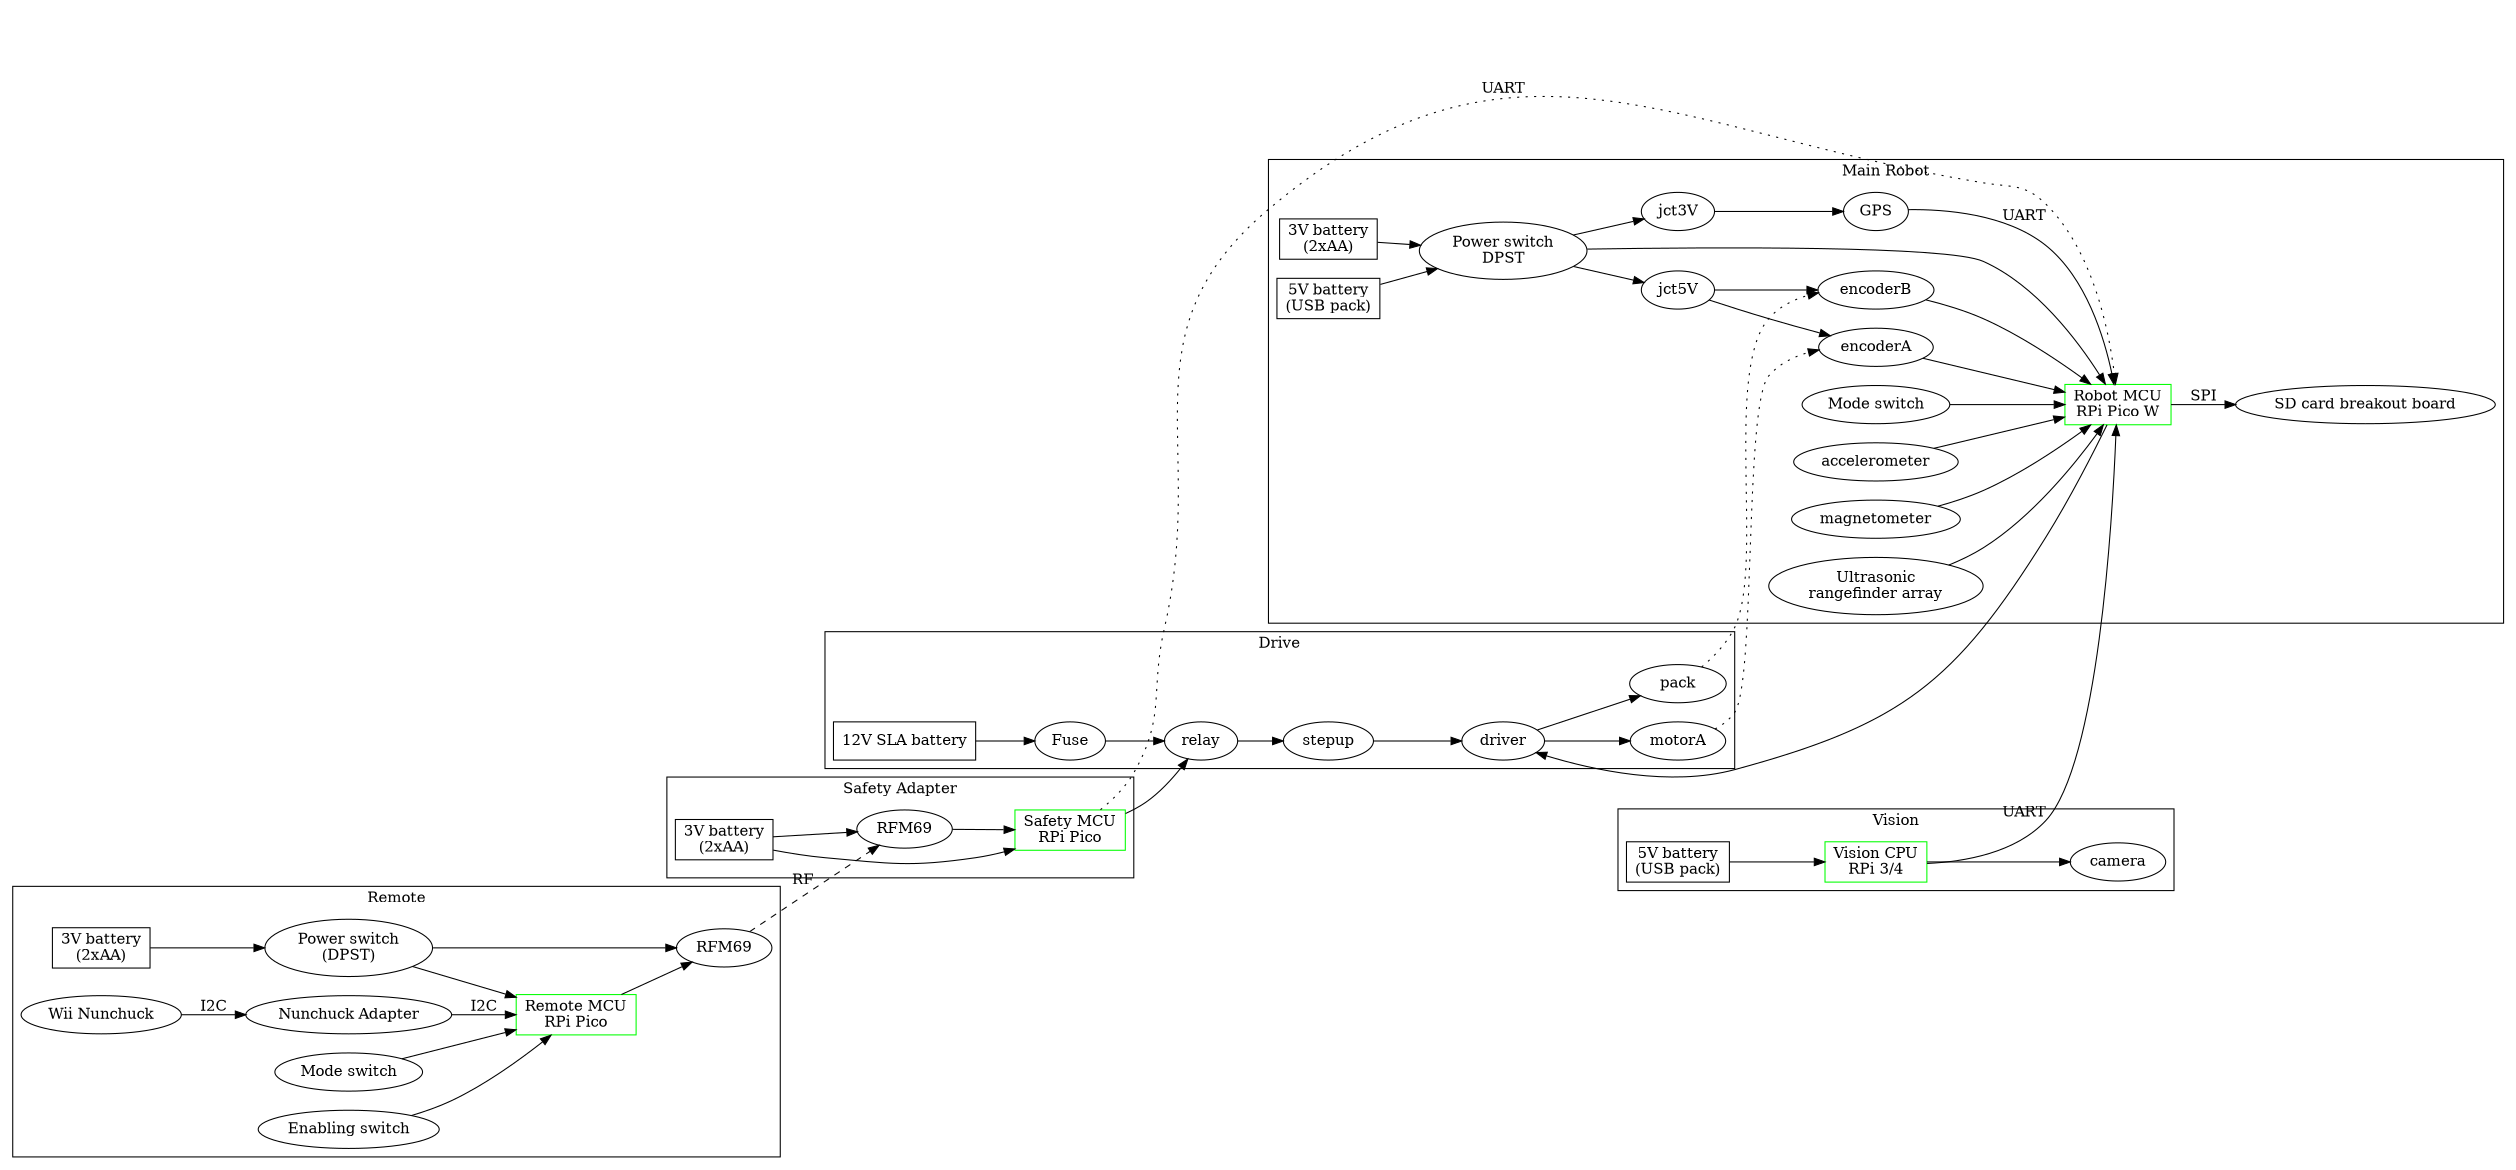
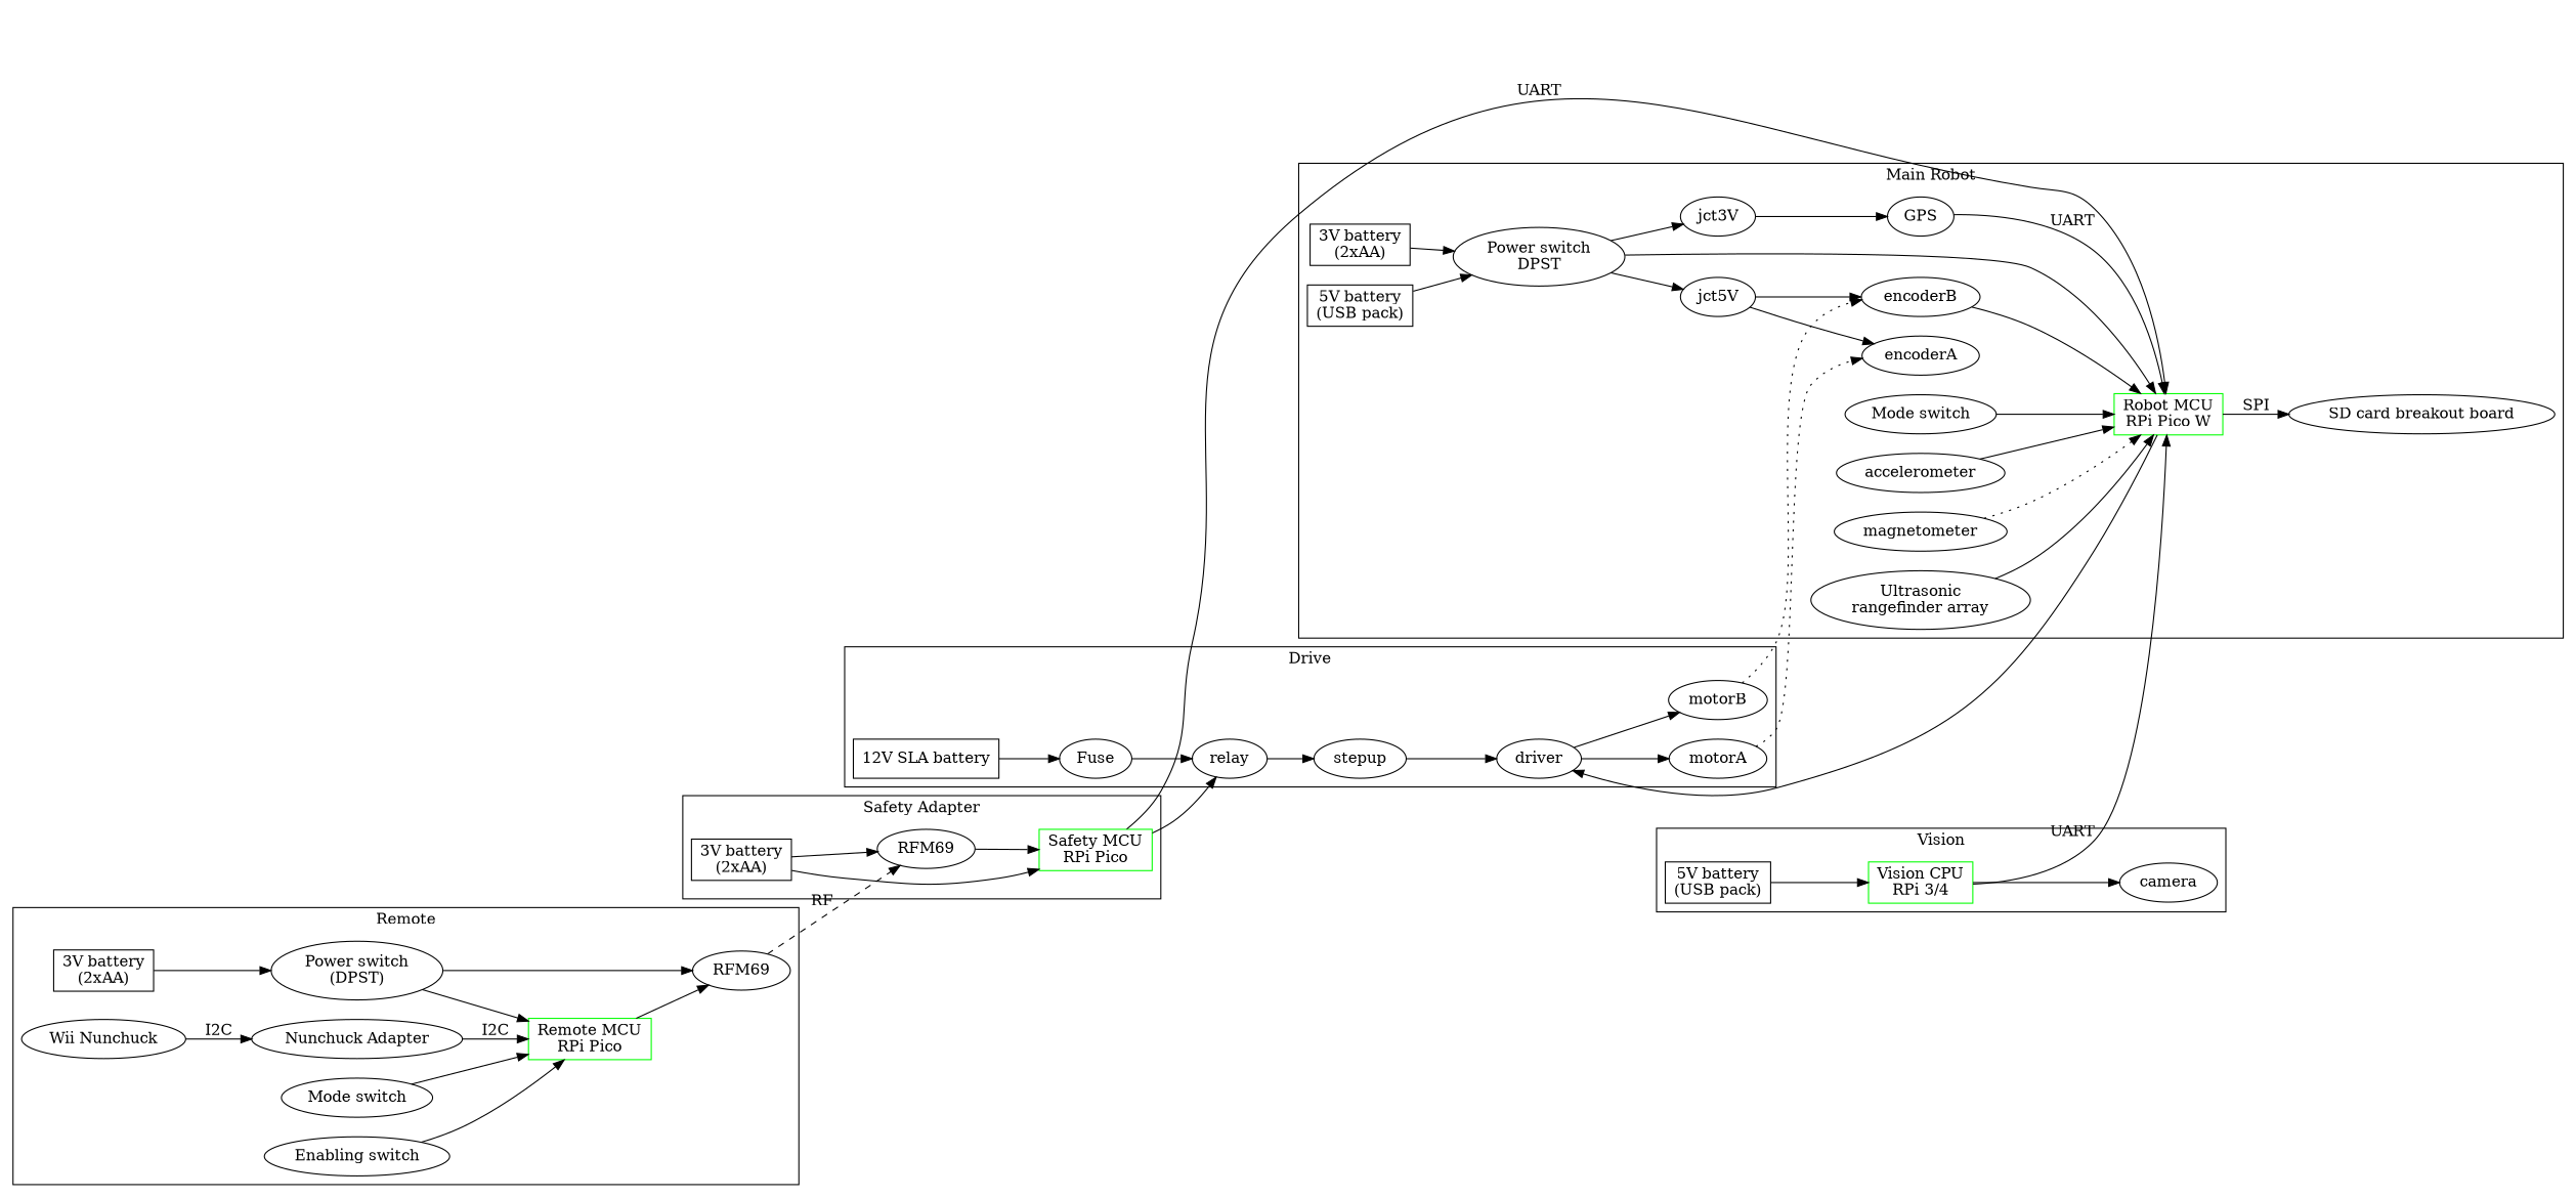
  digraph {
    rankdir=LR
    n1 [fillcolor=red label="3V battery\n(2xAA)" shape=rect]
    n2 [color=green fillcolor=green label="Safety MCU\nRPi Pico" shape=rect]
    n3 [label=RFM69]
    n4 [fillcolor=red label="12V SLA battery" shape=rect]
    n5 [label=Fuse]
    relay
    stepup
    driver
    motorA
-   motorB [label=pack]
+   motorB
    n11 [fillcolor=red label="3V battery\n(2xAA)" shape=rect]
    n12 [label="Power switch\n(DPST)"]
    n13 [color=green fillcolor=green label="Remote MCU\nRPi Pico" shape=rect]
    n14 [label=RFM69]
    n15 [label="Mode switch"]
    n16 [label="Enabling switch"]
    n17 [label="Wii Nunchuck"]
    n18 [label="Nunchuck Adapter"]
    n19 [fillcolor=red label="3V battery\n(2xAA)" shape=rect]
    n20 [label="Power switch\nDPST"]
    jct3V
    jct5V
    n23 [color=green fillcolor=green label="Robot MCU\nRPi Pico W" shape=rect]
    GPS
    n25 [fillcolor=red label="5V battery\n(USB pack)" shape=rect]
    encoderA
    encoderB
    n28 [label="SD card breakout board"]
    n29 [label="Mode switch"]
    accelerometer
    magnetometer
    n32 [label="Ultrasonic\nrangefinder array"]
    n33 [color=green fillcolor=green label="Vision CPU\nRPi 3/4" shape=rect]
    camera
    n35 [fillcolor=red label="5V battery\n(USB pack)" shape=rect]
    subgraph cluster_1 {
      label="Safety Adapter"
      n1
      n2
      n3
    }
    subgraph cluster_2 {
      label=Drive
      n4
      n5
      relay
      stepup
      driver
      motorA
      motorB
    }
    subgraph cluster_3 {
      label=Remote
      n11
      n12
      n13
      n14
      n15
      n16
      n17
      n18
    }
    subgraph cluster_4 {
      label="Main Robot"
      n19
      n20
      jct3V
      jct5V
      n23
      GPS
      n25
      encoderA
      encoderB
      n28
      n29
      accelerometer
      magnetometer
      n32
    }
    subgraph cluster_5 {
      label=Vision
      n33
      camera
      n35
    }
    n1 -> n2
    n1 -> n3
    n2 -> relay
-   n2 -> n23 [label=UART style=dotted]
+   n2 -> n23 [label=UART]
    n3 -> n2
    n4 -> n5
    n5 -> relay
    relay -> stepup
    stepup -> driver
    driver -> motorA
    driver -> motorB
    motorA -> encoderA [style=dotted]
    motorB -> encoderB [style=dotted]
    n11 -> n12
    n12 -> n13
    n12 -> n14
    n13 -> n14
    n14 -> n3 [label=RF style=dashed]
    n15 -> n13
    n16 -> n13
    n17 -> n18 [label=I2C]
    n18 -> n13 [label=I2C]
    n19 -> n20
    n20 -> jct3V
    n20 -> jct5V
    n20 -> n23
    jct3V -> GPS
    jct5V -> encoderA
    jct5V -> encoderB
    n23 -> driver
    n23 -> n28 [label=SPI]
    GPS -> n23 [label=UART]
    n25 -> n20
-   encoderA -> n23
    encoderB -> n23
    n29 -> n23
    accelerometer -> n23
-   magnetometer -> n23
+   magnetometer -> n23 [style=dotted]
    n32 -> n23
    n33 -> n23 [label=UART]
    n33 -> camera
    n35 -> n33
  }
